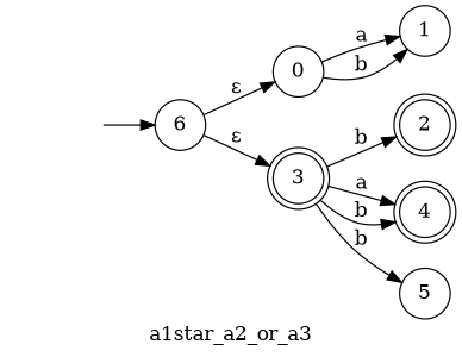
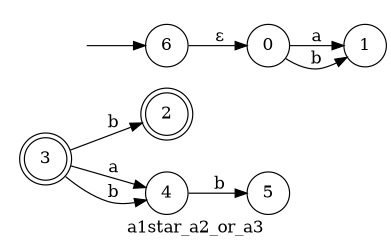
  digraph {
    label=a1star_a2_or_a3
    rankdir=LR
    node [shape=circle]
    2 [shape=doublecircle]
-   4 [shape=doublecircle]
+   4
    __I__ [style=invis width=0]
    6
    0
    3 [shape=doublecircle]
    1
    5
    __I__ -> 6
    6 -> 0 [label="ε"]
-   6 -> 3 [label="ε"]
    0 -> 1 [label=a]
    0 -> 1 [label=b]
    3 -> 2 [label=b]
    3 -> 4 [label=a]
    3 -> 4 [label=b]
-   3 -> 5 [label=b]
+   4 -> 5 [label=b]
  }
